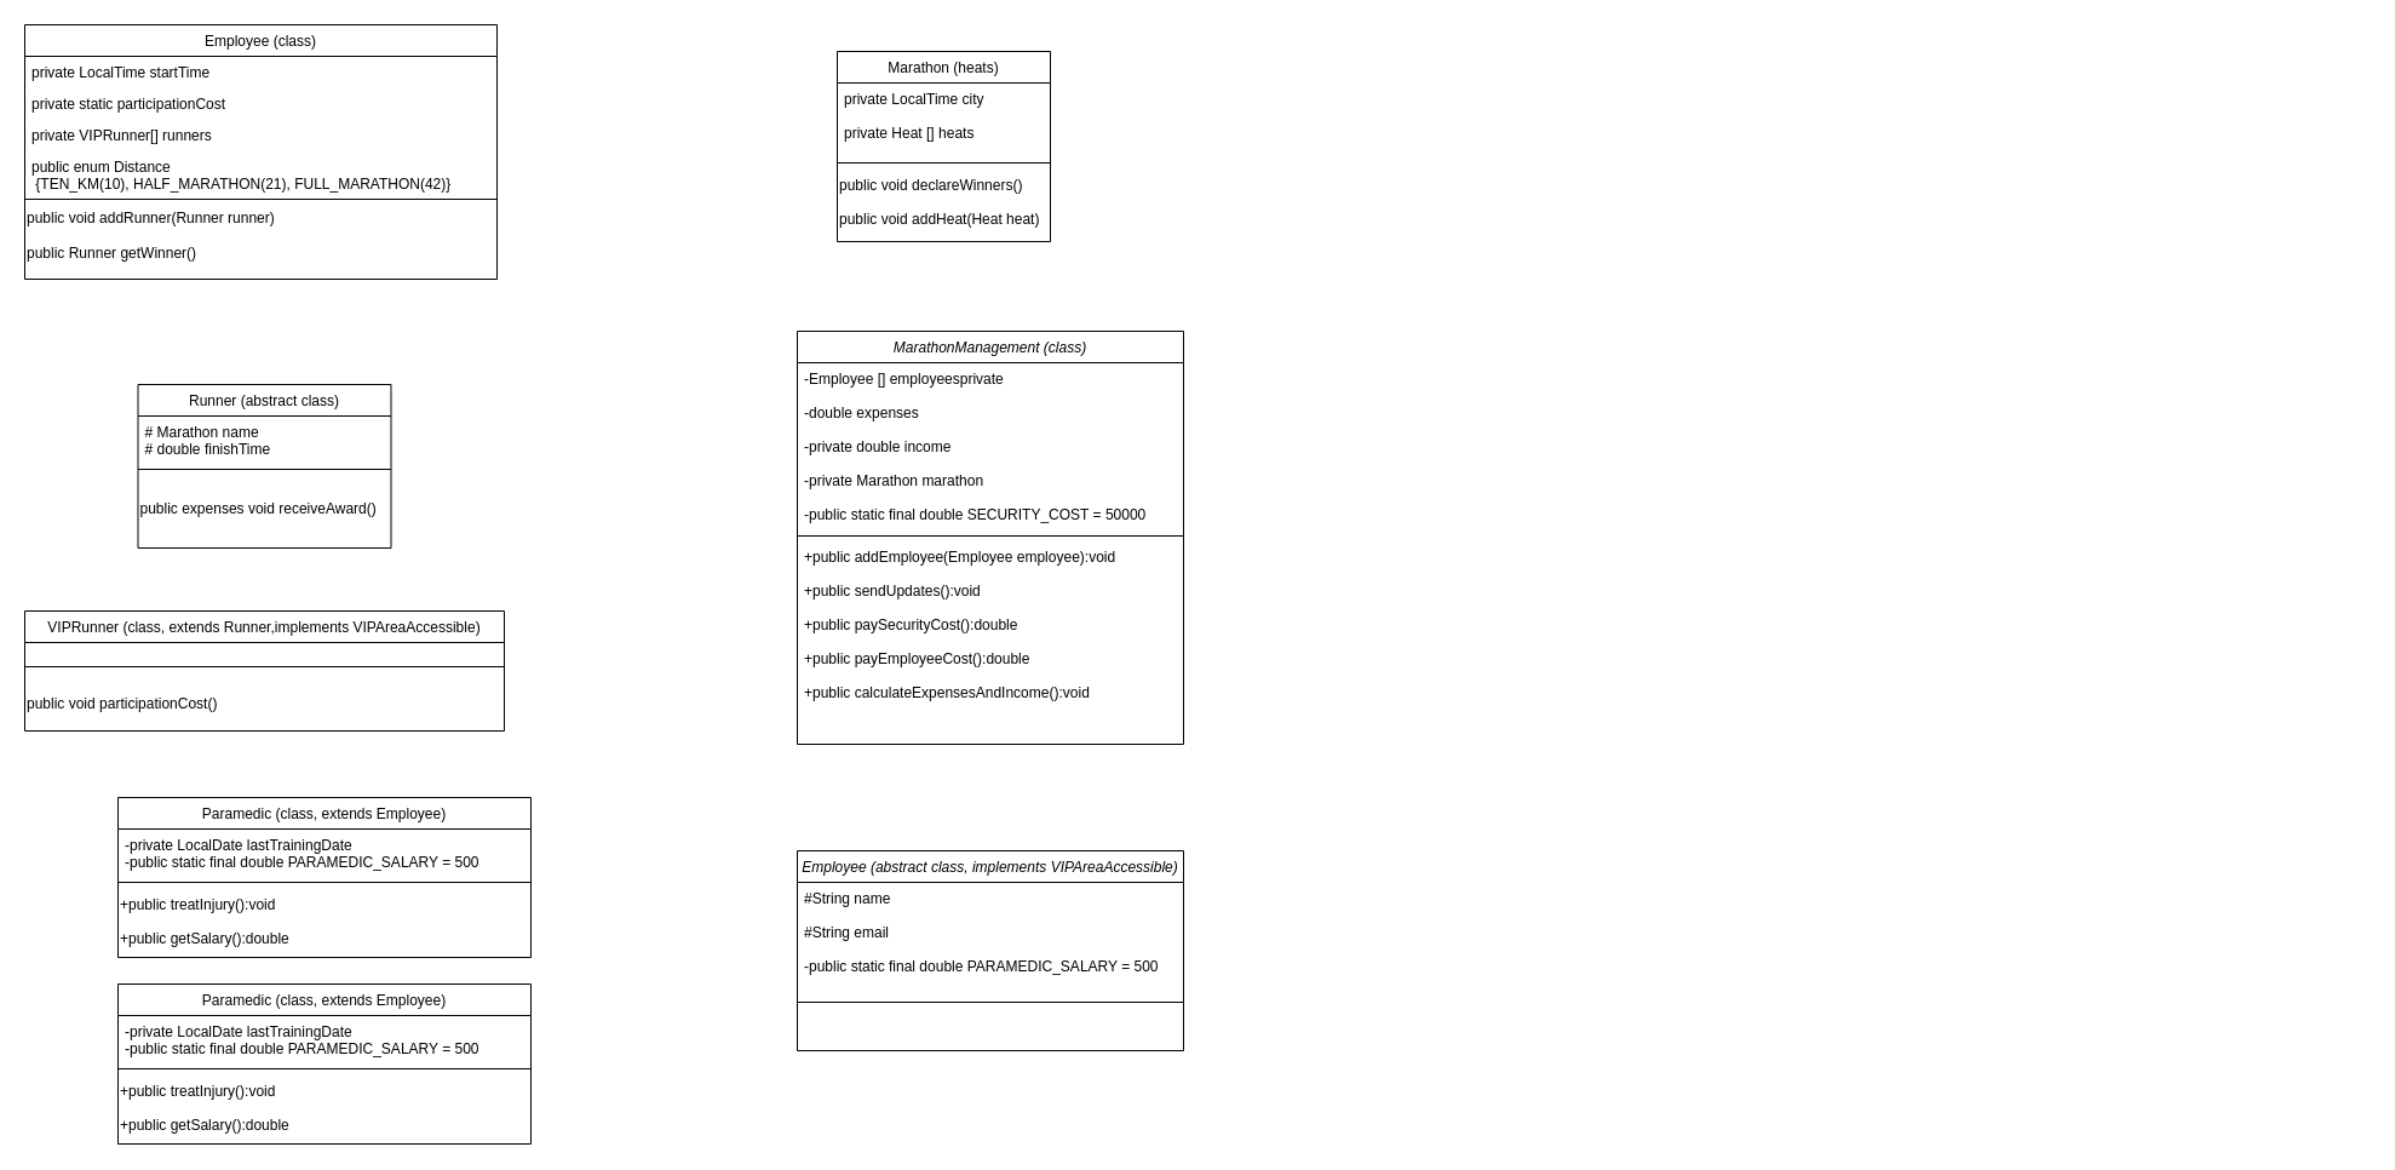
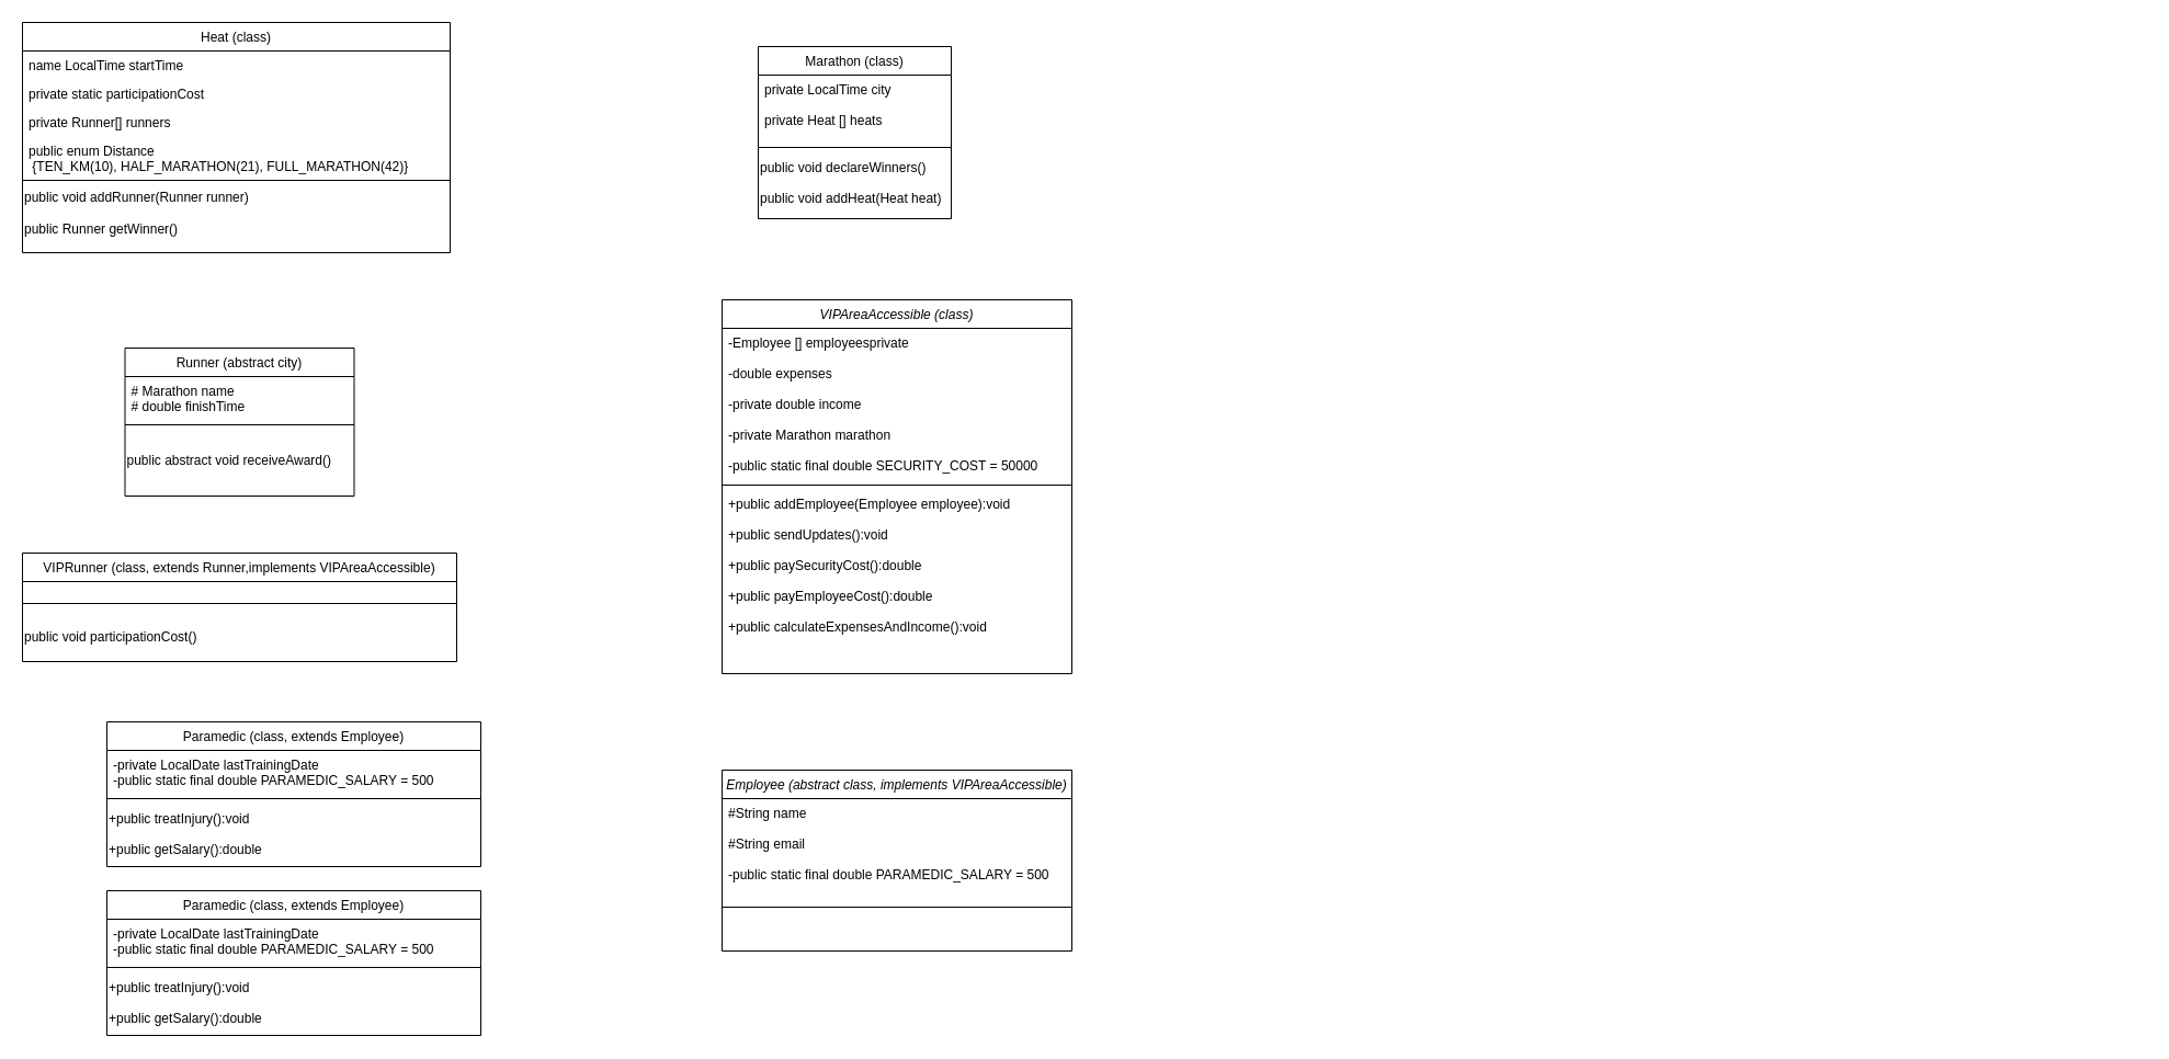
  <mxCell id="0" />
  <mxCell id="1" parent="0" />
- <mxCell id="2" value="MarathonManagement (class)" style="swimlane;fontStyle=2;align=center;verticalAlign=top;childLayout=stackLayout;horizontal=1;startSize=26;horizontalStack=0;resizeParent=1;resizeLast=0;collapsible=1;marginBottom=0;rounded=0;shadow=0;strokeWidth=1;" parent="1" vertex="1"><mxGeometry x="658" y="273" width="319" height="341" as="geometry"><mxRectangle x="200" y="100" width="160" height="26" as="alternateBounds" /></mxGeometry></mxCell>
+ <mxCell id="2" value="VIPAreaAccessible (class)" style="swimlane;fontStyle=2;align=center;verticalAlign=top;childLayout=stackLayout;horizontal=1;startSize=26;horizontalStack=0;resizeParent=1;resizeLast=0;collapsible=1;marginBottom=0;rounded=0;shadow=0;strokeWidth=1;" parent="1" vertex="1"><mxGeometry x="658" y="273" width="319" height="341" as="geometry"><mxRectangle x="200" y="100" width="160" height="26" as="alternateBounds" /></mxGeometry></mxCell>
  <mxCell id="3" value="-Employee [] employeesprivate&#10;&#10;-double expenses&#10;&#10;-private double income&#10;&#10;-private Marathon marathon&#10;&#10;-public static final double SECURITY_COST = 50000&#10; " style="text;align=left;verticalAlign=top;spacingLeft=4;spacingRight=4;overflow=hidden;rotatable=0;points=[[0,0.5],[1,0.5]];portConstraint=eastwest;" parent="2" vertex="1"><mxGeometry y="26" width="319" height="139" as="geometry" /></mxCell>
  <mxCell id="4" value="" style="line;html=1;strokeWidth=1;align=left;verticalAlign=middle;spacingTop=-1;spacingLeft=3;spacingRight=3;rotatable=0;labelPosition=right;points=[];portConstraint=eastwest;" vertex="1" parent="2"><mxGeometry y="165" width="319" height="8" as="geometry" /></mxCell>
  <mxCell id="5" value="+public addEmployee(Employee employee):void &#10;&#10;+public sendUpdates():void&#10;&#10;+public paySecurityCost():double &#10;&#10;+public payEmployeeCost():double &#10;&#10;+public calculateExpensesAndIncome():void" style="text;align=left;verticalAlign=top;spacingLeft=4;spacingRight=4;overflow=hidden;rotatable=0;points=[[0,0.5],[1,0.5]];portConstraint=eastwest;rounded=0;shadow=0;html=0;" parent="2" vertex="1"><mxGeometry y="173" width="319" height="146" as="geometry" /></mxCell>
- <mxCell id="6" value="Marathon (heats)" style="swimlane;fontStyle=0;align=center;verticalAlign=top;childLayout=stackLayout;horizontal=1;startSize=26;horizontalStack=0;resizeParent=1;resizeLast=0;collapsible=1;marginBottom=0;rounded=0;shadow=0;strokeWidth=1;" parent="1" vertex="1"><mxGeometry x="691" y="42" width="176" height="157" as="geometry"><mxRectangle x="130" y="380" width="160" height="26" as="alternateBounds" /></mxGeometry></mxCell>
+ <mxCell id="6" value="Marathon (class)" style="swimlane;fontStyle=0;align=center;verticalAlign=top;childLayout=stackLayout;horizontal=1;startSize=26;horizontalStack=0;resizeParent=1;resizeLast=0;collapsible=1;marginBottom=0;rounded=0;shadow=0;strokeWidth=1;" parent="1" vertex="1"><mxGeometry x="691" y="42" width="176" height="157" as="geometry"><mxRectangle x="130" y="380" width="160" height="26" as="alternateBounds" /></mxGeometry></mxCell>
  <mxCell id="7" value="private LocalTime city&#10;&#10;private Heat [] heats" style="text;align=left;verticalAlign=top;spacingLeft=4;spacingRight=4;overflow=hidden;rotatable=0;points=[[0,0.5],[1,0.5]];portConstraint=eastwest;" parent="6" vertex="1"><mxGeometry y="26" width="176" height="62" as="geometry" /></mxCell>
  <mxCell id="8" value="" style="line;html=1;strokeWidth=1;align=left;verticalAlign=middle;spacingTop=-1;spacingLeft=3;spacingRight=3;rotatable=0;labelPosition=right;points=[];portConstraint=eastwest;" parent="6" vertex="1"><mxGeometry y="88" width="176" height="8" as="geometry" /></mxCell>
  <mxCell id="9" value="public void declareWinners()&#10;&#10;public void addHeat(Heat heat)" style="text;align=left;verticalAlign=middle;resizable=0;points=[];autosize=1;strokeColor=none;fillColor=none;" vertex="1" parent="6"><mxGeometry y="96" width="176" height="55" as="geometry" /></mxCell>
- <mxCell id="10" value="Runner (abstract class)" style="swimlane;fontStyle=0;align=center;verticalAlign=top;childLayout=stackLayout;horizontal=1;startSize=26;horizontalStack=0;resizeParent=1;resizeLast=0;collapsible=1;marginBottom=0;rounded=0;shadow=0;strokeWidth=1;" parent="1" vertex="1"><mxGeometry x="113.5" y="317" width="209" height="135" as="geometry"><mxRectangle x="340" y="380" width="170" height="26" as="alternateBounds" /></mxGeometry></mxCell>
+ <mxCell id="10" value="Runner (abstract city)" style="swimlane;fontStyle=0;align=center;verticalAlign=top;childLayout=stackLayout;horizontal=1;startSize=26;horizontalStack=0;resizeParent=1;resizeLast=0;collapsible=1;marginBottom=0;rounded=0;shadow=0;strokeWidth=1;" parent="1" vertex="1"><mxGeometry x="113.5" y="317" width="209" height="135" as="geometry"><mxRectangle x="340" y="380" width="170" height="26" as="alternateBounds" /></mxGeometry></mxCell>
  <mxCell id="11" value="# Marathon name&#10;# double finishTime" style="text;align=left;verticalAlign=top;spacingLeft=4;spacingRight=4;overflow=hidden;rotatable=0;points=[[0,0.5],[1,0.5]];portConstraint=eastwest;" parent="10" vertex="1"><mxGeometry y="26" width="209" height="40" as="geometry" /></mxCell>
  <mxCell id="12" value="" style="line;html=1;strokeWidth=1;align=left;verticalAlign=middle;spacingTop=-1;spacingLeft=3;spacingRight=3;rotatable=0;labelPosition=right;points=[];portConstraint=eastwest;" parent="10" vertex="1"><mxGeometry y="66" width="209" height="8" as="geometry" /></mxCell>
- <mxCell id="13" value="public expenses void receiveAward()" style="text;align=left;verticalAlign=middle;resizable=0;points=[];autosize=1;strokeColor=none;fillColor=none;" vertex="1" parent="10"><mxGeometry y="74" width="209" height="55" as="geometry" /></mxCell>
- <mxCell id="14" value="Employee (class)" style="swimlane;fontStyle=0;align=center;verticalAlign=top;childLayout=stackLayout;horizontal=1;startSize=26;horizontalStack=0;resizeParent=1;resizeLast=0;collapsible=1;marginBottom=0;rounded=0;shadow=0;strokeWidth=1;" parent="1" vertex="1"><mxGeometry x="20" y="20" width="390" height="210" as="geometry"><mxRectangle x="550" y="140" width="160" height="26" as="alternateBounds" /></mxGeometry></mxCell>
- <mxCell id="15" value="private LocalTime startTime" style="text;align=left;verticalAlign=top;spacingLeft=4;spacingRight=4;overflow=hidden;rotatable=0;points=[[0,0.5],[1,0.5]];portConstraint=eastwest;" parent="14" vertex="1"><mxGeometry y="26" width="390" height="26" as="geometry" /></mxCell>
+ <mxCell id="13" value="public abstract void receiveAward()" style="text;align=left;verticalAlign=middle;resizable=0;points=[];autosize=1;strokeColor=none;fillColor=none;" vertex="1" parent="10"><mxGeometry y="74" width="209" height="55" as="geometry" /></mxCell>
+ <mxCell id="14" value="Heat (class)" style="swimlane;fontStyle=0;align=center;verticalAlign=top;childLayout=stackLayout;horizontal=1;startSize=26;horizontalStack=0;resizeParent=1;resizeLast=0;collapsible=1;marginBottom=0;rounded=0;shadow=0;strokeWidth=1;" parent="1" vertex="1"><mxGeometry x="20" y="20" width="390" height="210" as="geometry"><mxRectangle x="550" y="140" width="160" height="26" as="alternateBounds" /></mxGeometry></mxCell>
+ <mxCell id="15" value="name LocalTime startTime" style="text;align=left;verticalAlign=top;spacingLeft=4;spacingRight=4;overflow=hidden;rotatable=0;points=[[0,0.5],[1,0.5]];portConstraint=eastwest;" parent="14" vertex="1"><mxGeometry y="26" width="390" height="26" as="geometry" /></mxCell>
  <mxCell id="16" value="private static participationCost&#10;" style="text;align=left;verticalAlign=top;spacingLeft=4;spacingRight=4;overflow=hidden;rotatable=0;points=[[0,0.5],[1,0.5]];portConstraint=eastwest;rounded=0;shadow=0;html=0;" parent="14" vertex="1"><mxGeometry y="52" width="390" height="26" as="geometry" /></mxCell>
- <mxCell id="17" value="private VIPRunner[] runners&#10;" style="text;align=left;verticalAlign=top;spacingLeft=4;spacingRight=4;overflow=hidden;rotatable=0;points=[[0,0.5],[1,0.5]];portConstraint=eastwest;rounded=0;shadow=0;html=0;" parent="14" vertex="1"><mxGeometry y="78" width="390" height="26" as="geometry" /></mxCell>
+ <mxCell id="17" value="private Runner[] runners&#10;" style="text;align=left;verticalAlign=top;spacingLeft=4;spacingRight=4;overflow=hidden;rotatable=0;points=[[0,0.5],[1,0.5]];portConstraint=eastwest;rounded=0;shadow=0;html=0;" parent="14" vertex="1"><mxGeometry y="78" width="390" height="26" as="geometry" /></mxCell>
  <mxCell id="18" value="public enum Distance&#10; {TEN_KM(10), HALF_MARATHON(21), FULL_MARATHON(42)}&#10;&#10;" style="text;align=left;verticalAlign=top;spacingLeft=4;spacingRight=4;overflow=hidden;rotatable=0;points=[[0,0.5],[1,0.5]];portConstraint=eastwest;rounded=0;shadow=0;html=0;" parent="14" vertex="1"><mxGeometry y="104" width="390" height="36" as="geometry" /></mxCell>
  <mxCell id="19" value="" style="line;html=1;strokeWidth=1;align=left;verticalAlign=middle;spacingTop=-1;spacingLeft=3;spacingRight=3;rotatable=0;labelPosition=right;points=[];portConstraint=eastwest;" vertex="1" parent="14"><mxGeometry y="140" width="390" height="8" as="geometry" /></mxCell>
  <mxCell id="20" value="public void addRunner(Runner runner)&lt;div&gt;&lt;br&gt;&lt;div&gt;public Runner getWinner()&lt;br&gt;&lt;/div&gt;&lt;/div&gt;" style="text;html=1;align=left;verticalAlign=middle;whiteSpace=wrap;rounded=0;" vertex="1" parent="14"><mxGeometry y="148" width="390" height="52" as="geometry" /></mxCell>
  <mxCell id="21" value="&lt;span style=&quot;color: rgba(0, 0, 0, 0); font-family: monospace; font-size: 0px; text-align: start;&quot;&gt;%3CmxGraphModel%3E%3Croot%3E%3CmxCell%20id%3D%220%22%2F%3E%3CmxCell%20id%3D%221%22%20parent%3D%220%22%2F%3E%3CmxCell%20id%3D%222%22%20value%3D%22%22%20style%3D%22line%3Bhtml%3D1%3BstrokeWidth%3D1%3Balign%3Dleft%3BverticalAlign%3Dmiddle%3BspacingTop%3D-1%3BspacingLeft%3D3%3BspacingRight%3D3%3Brotatable%3D0%3BlabelPosition%3Dright%3Bpoints%3D%5B%5D%3BportConstraint%3Deastwest%3B%22%20vertex%3D%221%22%20parent%3D%221%22%3E%3CmxGeometry%20x%3D%22200%22%20y%3D%22186%22%20width%3D%22220%22%20height%3D%228%22%20as%3D%22geometry%22%2F%3E%3C%2FmxCell%3E%3C%2Froot%3E%3C%2FmxGraphModel%3E&lt;/span&gt;" style="text;html=1;align=center;verticalAlign=middle;resizable=0;points=[];autosize=1;strokeColor=none;fillColor=none;" vertex="1" parent="1"><mxGeometry x="1936" y="215" width="20" height="30" as="geometry" /></mxCell>
  <mxCell id="22" value="VIPRunner (class, extends Runner,implements VIPAreaAccessible)&#10;&#10;&#10;&#10;" style="swimlane;fontStyle=0;align=center;verticalAlign=top;childLayout=stackLayout;horizontal=1;startSize=26;horizontalStack=0;resizeParent=1;resizeLast=0;collapsible=1;marginBottom=0;rounded=0;shadow=0;strokeWidth=1;" vertex="1" parent="1"><mxGeometry x="20" y="504" width="396" height="99" as="geometry"><mxRectangle x="130" y="380" width="160" height="26" as="alternateBounds" /></mxGeometry></mxCell>
  <mxCell id="23" value="" style="line;html=1;strokeWidth=1;align=left;verticalAlign=middle;spacingTop=-1;spacingLeft=3;spacingRight=3;rotatable=0;labelPosition=right;points=[];portConstraint=eastwest;" vertex="1" parent="22"><mxGeometry y="26" width="396" height="40" as="geometry" /></mxCell>
  <mxCell id="24" value="public void participationCost()&#10;" style="text;align=left;verticalAlign=middle;resizable=0;points=[];autosize=1;strokeColor=none;fillColor=none;" vertex="1" parent="22"><mxGeometry y="66" width="396" height="33" as="geometry" /></mxCell>
  <mxCell id="25" value="Employee (abstract class, implements VIPAreaAccessible)" style="swimlane;fontStyle=2;align=center;verticalAlign=top;childLayout=stackLayout;horizontal=1;startSize=26;horizontalStack=0;resizeParent=1;resizeLast=0;collapsible=1;marginBottom=0;rounded=0;shadow=0;strokeWidth=1;" vertex="1" parent="1"><mxGeometry x="658" y="702" width="319" height="165" as="geometry"><mxRectangle x="200" y="100" width="160" height="26" as="alternateBounds" /></mxGeometry></mxCell>
  <mxCell id="26" value="#String name&#10;&#10;#String email&#10;&#10;-public static final double PARAMEDIC_SALARY = 500&#10;" style="text;align=left;verticalAlign=top;spacingLeft=4;spacingRight=4;overflow=hidden;rotatable=0;points=[[0,0.5],[1,0.5]];portConstraint=eastwest;" vertex="1" parent="25"><mxGeometry y="26" width="319" height="95" as="geometry" /></mxCell>
  <mxCell id="27" value="" style="line;html=1;strokeWidth=1;align=left;verticalAlign=middle;spacingTop=-1;spacingLeft=3;spacingRight=3;rotatable=0;labelPosition=right;points=[];portConstraint=eastwest;" vertex="1" parent="25"><mxGeometry y="121" width="319" height="8" as="geometry" /></mxCell>
  <mxCell id="28" value="Paramedic (class, extends Employee)" style="swimlane;fontStyle=0;align=center;verticalAlign=top;childLayout=stackLayout;horizontal=1;startSize=26;horizontalStack=0;resizeParent=1;resizeLast=0;collapsible=1;marginBottom=0;rounded=0;shadow=0;strokeWidth=1;" vertex="1" parent="1"><mxGeometry x="97" y="658" width="341" height="132" as="geometry"><mxRectangle x="340" y="380" width="170" height="26" as="alternateBounds" /></mxGeometry></mxCell>
  <mxCell id="29" value="-private LocalDate lastTrainingDate&#10;-public static final double PARAMEDIC_SALARY = 500&#10;" style="text;align=left;verticalAlign=top;spacingLeft=4;spacingRight=4;overflow=hidden;rotatable=0;points=[[0,0.5],[1,0.5]];portConstraint=eastwest;" vertex="1" parent="28"><mxGeometry y="26" width="341" height="40" as="geometry" /></mxCell>
  <mxCell id="30" value="" style="line;html=1;strokeWidth=1;align=left;verticalAlign=middle;spacingTop=-1;spacingLeft=3;spacingRight=3;rotatable=0;labelPosition=right;points=[];portConstraint=eastwest;" vertex="1" parent="28"><mxGeometry y="66" width="341" height="8" as="geometry" /></mxCell>
  <mxCell id="31" value="+public treatInjury():void&#10;&#10;+public getSalary():double" style="text;align=left;verticalAlign=middle;resizable=0;points=[];autosize=1;strokeColor=none;fillColor=none;" vertex="1" parent="28"><mxGeometry y="74" width="341" height="55" as="geometry" /></mxCell>
  <mxCell id="32" value="Paramedic (class, extends Employee)" style="swimlane;fontStyle=0;align=center;verticalAlign=top;childLayout=stackLayout;horizontal=1;startSize=26;horizontalStack=0;resizeParent=1;resizeLast=0;collapsible=1;marginBottom=0;rounded=0;shadow=0;strokeWidth=1;" vertex="1" parent="1"><mxGeometry x="97" y="812" width="341" height="132" as="geometry"><mxRectangle x="340" y="380" width="170" height="26" as="alternateBounds" /></mxGeometry></mxCell>
  <mxCell id="33" value="-private LocalDate lastTrainingDate&#10;-public static final double PARAMEDIC_SALARY = 500&#10;" style="text;align=left;verticalAlign=top;spacingLeft=4;spacingRight=4;overflow=hidden;rotatable=0;points=[[0,0.5],[1,0.5]];portConstraint=eastwest;" vertex="1" parent="32"><mxGeometry y="26" width="341" height="40" as="geometry" /></mxCell>
  <mxCell id="34" value="" style="line;html=1;strokeWidth=1;align=left;verticalAlign=middle;spacingTop=-1;spacingLeft=3;spacingRight=3;rotatable=0;labelPosition=right;points=[];portConstraint=eastwest;" vertex="1" parent="32"><mxGeometry y="66" width="341" height="8" as="geometry" /></mxCell>
  <mxCell id="35" value="+public treatInjury():void&#10;&#10;+public getSalary():double" style="text;align=left;verticalAlign=middle;resizable=0;points=[];autosize=1;strokeColor=none;fillColor=none;" vertex="1" parent="32"><mxGeometry y="74" width="341" height="55" as="geometry" /></mxCell>
